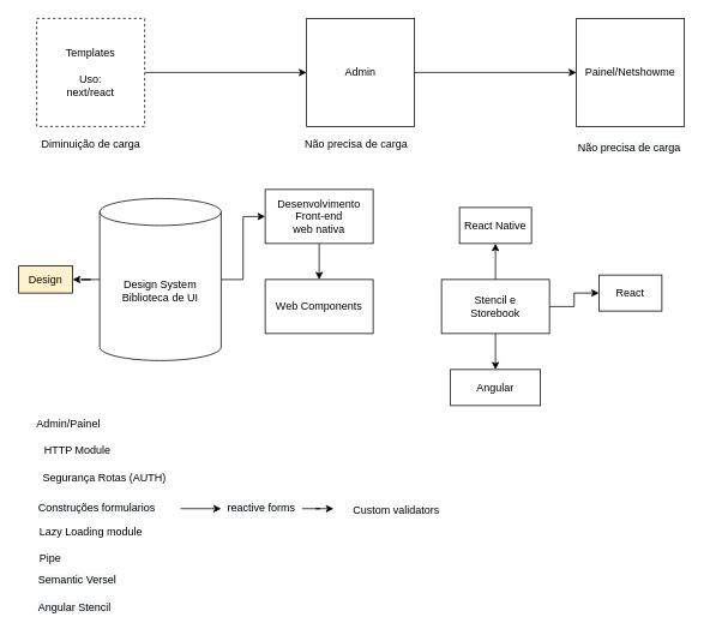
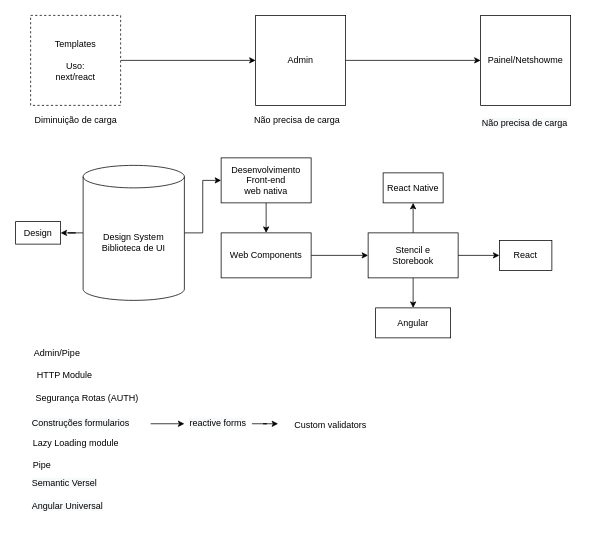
  <mxCell id="0" />
  <mxCell id="1" parent="0" />
  <mxCell id="2" value="" style="edgeStyle=orthogonalEdgeStyle;rounded=0;orthogonalLoop=1;jettySize=auto;html=1;" edge="1" parent="1" source="3" target="5"><mxGeometry relative="1" as="geometry" /></mxCell>
  <mxCell id="3" value="Templates&lt;br&gt;&lt;br&gt;Uso:&lt;br&gt;next/react" style="whiteSpace=wrap;html=1;aspect=fixed;dashed=1;" vertex="1" parent="1"><mxGeometry x="40" y="20" width="120" height="120" as="geometry" /></mxCell>
  <mxCell id="4" value="" style="edgeStyle=orthogonalEdgeStyle;rounded=0;orthogonalLoop=1;jettySize=auto;html=1;" edge="1" parent="1" source="5" target="6"><mxGeometry relative="1" as="geometry" /></mxCell>
  <mxCell id="5" value="Admin" style="whiteSpace=wrap;html=1;aspect=fixed;" vertex="1" parent="1"><mxGeometry x="340" y="20" width="120" height="120" as="geometry" /></mxCell>
  <mxCell id="6" value="Painel/Netshowme" style="whiteSpace=wrap;html=1;aspect=fixed;" vertex="1" parent="1"><mxGeometry x="640" y="20" width="120" height="120" as="geometry" /></mxCell>
  <mxCell id="7" value="Diminuição de carga&lt;br&gt;" style="text;html=1;align=center;verticalAlign=middle;resizable=0;points=[];autosize=1;strokeColor=none;" vertex="1" parent="1"><mxGeometry x="40" y="150" width="120" height="20" as="geometry" /></mxCell>
  <mxCell id="8" value="Não precisa de carga&lt;br&gt;" style="text;html=1;align=center;verticalAlign=middle;resizable=0;points=[];autosize=1;strokeColor=none;" vertex="1" parent="1"><mxGeometry x="330" y="150" width="130" height="20" as="geometry" /></mxCell>
  <mxCell id="9" value="&lt;meta charset=&quot;utf-8&quot;&gt;&lt;span style=&quot;color: rgb(0, 0, 0); font-family: helvetica; font-size: 12px; font-style: normal; font-weight: 400; letter-spacing: normal; text-align: center; text-indent: 0px; text-transform: none; word-spacing: 0px; background-color: rgb(248, 249, 250); display: inline; float: none;&quot;&gt;Não precisa de carga&lt;/span&gt;" style="text;whiteSpace=wrap;html=1;" vertex="1" parent="1"><mxGeometry x="640" y="150" width="140" height="30" as="geometry" /></mxCell>
  <mxCell id="10" value="" style="edgeStyle=orthogonalEdgeStyle;rounded=0;orthogonalLoop=1;jettySize=auto;html=1;" edge="1" parent="1" source="12" target="14"><mxGeometry relative="1" as="geometry" /></mxCell>
  <mxCell id="11" value="" style="edgeStyle=orthogonalEdgeStyle;rounded=0;orthogonalLoop=1;jettySize=auto;html=1;" edge="1" parent="1" source="12" target="15"><mxGeometry relative="1" as="geometry" /></mxCell>
  <mxCell id="12" value="Design System&lt;br&gt;Biblioteca de UI" style="shape=cylinder3;whiteSpace=wrap;html=1;boundedLbl=1;backgroundOutline=1;size=15;" vertex="1" parent="1"><mxGeometry x="110" y="220" width="135" height="180" as="geometry" /></mxCell>
  <mxCell id="13" value="" style="edgeStyle=orthogonalEdgeStyle;rounded=0;orthogonalLoop=1;jettySize=auto;html=1;" edge="1" parent="1" source="14" target="17"><mxGeometry relative="1" as="geometry" /></mxCell>
  <mxCell id="14" value="Desenvolvimento&lt;br&gt;Front-end&lt;br&gt;web nativa" style="whiteSpace=wrap;html=1;" vertex="1" parent="1"><mxGeometry x="294" y="210" width="120" height="60" as="geometry" /></mxCell>
- <mxCell id="15" value="Design" style="whiteSpace=wrap;html=1;fillColor=#fff2cc;" vertex="1" parent="1"><mxGeometry x="20" y="295" width="60" height="30" as="geometry" /></mxCell>
+ <mxCell id="15" value="Design" style="whiteSpace=wrap;html=1;" vertex="1" parent="1"><mxGeometry x="20" y="295" width="60" height="30" as="geometry" /></mxCell>
+ <mxCell id="16" value="" style="edgeStyle=orthogonalEdgeStyle;rounded=0;orthogonalLoop=1;jettySize=auto;html=1;" edge="1" parent="1" source="17" target="21"><mxGeometry relative="1" as="geometry" /></mxCell>
  <mxCell id="17" value="Web Components" style="whiteSpace=wrap;html=1;" vertex="1" parent="1"><mxGeometry x="294" y="310" width="120" height="60" as="geometry" /></mxCell>
  <mxCell id="18" value="" style="edgeStyle=orthogonalEdgeStyle;rounded=0;orthogonalLoop=1;jettySize=auto;html=1;" edge="1" parent="1" source="21" target="22"><mxGeometry relative="1" as="geometry" /></mxCell>
  <mxCell id="19" value="" style="edgeStyle=orthogonalEdgeStyle;rounded=0;orthogonalLoop=1;jettySize=auto;html=1;" edge="1" parent="1" source="21" target="23"><mxGeometry relative="1" as="geometry" /></mxCell>
  <mxCell id="20" value="" style="edgeStyle=orthogonalEdgeStyle;rounded=0;orthogonalLoop=1;jettySize=auto;html=1;" edge="1" parent="1" source="21" target="24"><mxGeometry relative="1" as="geometry" /></mxCell>
  <mxCell id="21" value="Stencil e&lt;br&gt;Storebook" style="whiteSpace=wrap;html=1;" vertex="1" parent="1"><mxGeometry x="490" y="310" width="120" height="60" as="geometry" /></mxCell>
- <mxCell id="22" value="React" style="whiteSpace=wrap;html=1;" vertex="1" parent="1"><mxGeometry x="665" y="305" width="70" height="40" as="geometry" /></mxCell>
+ <mxCell id="22" value="React" style="whiteSpace=wrap;html=1;" vertex="1" parent="1"><mxGeometry x="665" y="320" width="70" height="40" as="geometry" /></mxCell>
  <mxCell id="23" value="Angular" style="whiteSpace=wrap;html=1;" vertex="1" parent="1"><mxGeometry x="500" y="410" width="100" height="40" as="geometry" /></mxCell>
  <mxCell id="24" value="React Native" style="whiteSpace=wrap;html=1;" vertex="1" parent="1"><mxGeometry x="510" y="230" width="80" height="40" as="geometry" /></mxCell>
- <mxCell id="25" value="Admin/Painel" style="text;html=1;align=center;verticalAlign=middle;resizable=0;points=[];autosize=1;strokeColor=none;" vertex="1" parent="1"><mxGeometry x="30" y="460" width="90" height="20" as="geometry" /></mxCell>
+ <mxCell id="25" value="Admin/Pipe" style="text;html=1;align=center;verticalAlign=middle;resizable=0;points=[];autosize=1;strokeColor=none;" vertex="1" parent="1"><mxGeometry x="30" y="460" width="90" height="20" as="geometry" /></mxCell>
  <mxCell id="26" value="HTTP Module" style="text;html=1;align=center;verticalAlign=middle;resizable=0;points=[];autosize=1;strokeColor=none;" vertex="1" parent="1"><mxGeometry x="40" y="490" width="90" height="20" as="geometry" /></mxCell>
  <mxCell id="27" value="Segurança Rotas (AUTH)" style="text;html=1;align=center;verticalAlign=middle;resizable=0;points=[];autosize=1;strokeColor=none;" vertex="1" parent="1"><mxGeometry x="40" y="520" width="150" height="20" as="geometry" /></mxCell>
  <mxCell id="28" value="" style="edgeStyle=orthogonalEdgeStyle;rounded=0;orthogonalLoop=1;jettySize=auto;html=1;" edge="1" parent="1" source="29" target="33"><mxGeometry relative="1" as="geometry" /></mxCell>
  <mxCell id="29" value="&lt;span style=&quot;color: rgb(0 , 0 , 0) ; font-family: &amp;#34;helvetica&amp;#34; ; font-size: 12px ; font-style: normal ; font-weight: 400 ; letter-spacing: normal ; text-align: center ; text-indent: 0px ; text-transform: none ; word-spacing: 0px ; background-color: rgb(248 , 249 , 250) ; display: inline ; float: none&quot;&gt;Construções formularios&lt;/span&gt;" style="text;whiteSpace=wrap;html=1;" vertex="1" parent="1"><mxGeometry x="40" y="549.5" width="160" height="30" as="geometry" /></mxCell>
  <mxCell id="30" value="Lazy Loading module" style="text;html=1;align=center;verticalAlign=middle;resizable=0;points=[];autosize=1;strokeColor=none;" vertex="1" parent="1"><mxGeometry x="35" y="579.5" width="130" height="20" as="geometry" /></mxCell>
  <mxCell id="31" value="Pipe" style="text;html=1;align=center;verticalAlign=middle;resizable=0;points=[];autosize=1;strokeColor=none;" vertex="1" parent="1"><mxGeometry x="35" y="610" width="40" height="20" as="geometry" /></mxCell>
  <mxCell id="32" value="" style="edgeStyle=orthogonalEdgeStyle;rounded=0;orthogonalLoop=1;jettySize=auto;html=1;" edge="1" parent="1" source="33" target="34"><mxGeometry relative="1" as="geometry" /></mxCell>
  <mxCell id="33" value="&lt;span style=&quot;color: rgb(0 , 0 , 0) ; font-family: &amp;#34;helvetica&amp;#34; ; font-size: 12px ; font-style: normal ; font-weight: 400 ; letter-spacing: normal ; text-indent: 0px ; text-transform: none ; word-spacing: 0px ; background-color: rgb(248 , 249 , 250) ; display: inline ; float: none&quot;&gt;reactive forms&lt;/span&gt;" style="text;whiteSpace=wrap;html=1;align=center;" vertex="1" parent="1"><mxGeometry x="245" y="549.5" width="90" height="30" as="geometry" /></mxCell>
  <mxCell id="34" value="&lt;div&gt;&lt;span&gt;&lt;font face=&quot;helvetica&quot;&gt;Custom validators&lt;/font&gt;&lt;/span&gt;&lt;/div&gt;" style="text;whiteSpace=wrap;html=1;align=center;" vertex="1" parent="1"><mxGeometry x="370" y="551.5" width="140" height="26" as="geometry" /></mxCell>
- <mxCell id="35" value="&lt;span style=&quot;color: rgb(0 , 0 , 0) ; font-family: &amp;#34;helvetica&amp;#34; ; font-size: 12px ; font-style: normal ; font-weight: 400 ; letter-spacing: normal ; text-align: center ; text-indent: 0px ; text-transform: none ; word-spacing: 0px ; background-color: rgb(248 , 249 , 250) ; display: inline ; float: none&quot;&gt;Angular Stencil&lt;br&gt;&lt;br&gt;&lt;/span&gt;" style="text;whiteSpace=wrap;html=1;" vertex="1" parent="1"><mxGeometry x="40" y="660" width="100" height="30" as="geometry" /></mxCell>
+ <mxCell id="35" value="&lt;span style=&quot;color: rgb(0 , 0 , 0) ; font-family: &amp;#34;helvetica&amp;#34; ; font-size: 12px ; font-style: normal ; font-weight: 400 ; letter-spacing: normal ; text-align: center ; text-indent: 0px ; text-transform: none ; word-spacing: 0px ; background-color: rgb(248 , 249 , 250) ; display: inline ; float: none&quot;&gt;Angular Universal&lt;br&gt;&lt;br&gt;&lt;/span&gt;" style="text;whiteSpace=wrap;html=1;" vertex="1" parent="1"><mxGeometry x="40" y="660" width="100" height="30" as="geometry" /></mxCell>
  <mxCell id="36" value="&lt;span style=&quot;color: rgb(0 , 0 , 0) ; font-family: &amp;#34;helvetica&amp;#34; ; font-size: 12px ; font-style: normal ; font-weight: 400 ; letter-spacing: normal ; text-align: center ; text-indent: 0px ; text-transform: none ; word-spacing: 0px ; background-color: rgb(248 , 249 , 250) ; display: inline ; float: none&quot;&gt;Semantic Versel&lt;/span&gt;" style="text;whiteSpace=wrap;html=1;" vertex="1" parent="1"><mxGeometry x="40" y="630" width="120" height="30" as="geometry" /></mxCell>
